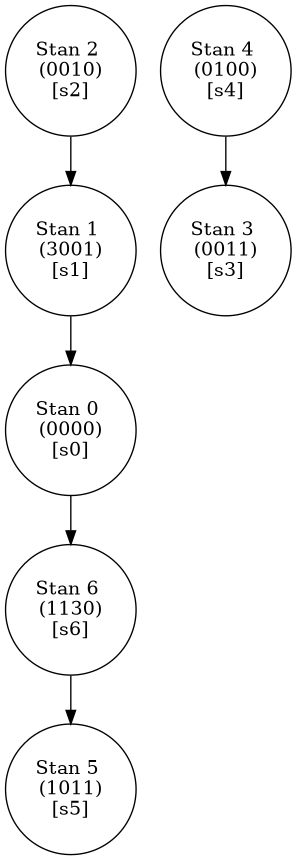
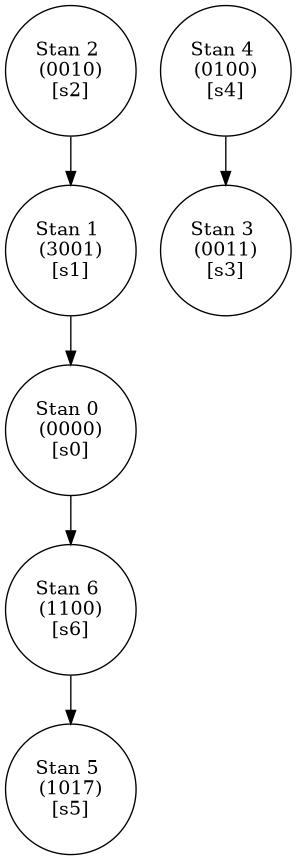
  digraph {
    node [shape=circle]
-   n1 [label=<Stan 6 <br/>(1130)<br/>[s6]>]
-   n2 [label=<Stan 5 <br/>(1011)<br/>[s5]>]
+   n1 [label=<Stan 6 <br/>(1100)<br/>[s6]>]
+   n2 [label=<Stan 5 <br/>(1017)<br/>[s5]>]
    n3 [label=<Stan 4 <br/>(0100)<br/>[s4]>]
    n4 [label=<Stan 3 <br/>(0011)<br/>[s3]>]
    n5 [label=<Stan 2 <br/>(0010)<br/>[s2]>]
    n6 [label=<Stan 1 <br/>(3001)<br/>[s1]>]
    n7 [label=<Stan 0 <br/>(0000)<br/>[s0]>]
    n1 -> n2
    n3 -> n4
    n5 -> n6
    n6 -> n7
    n7 -> n1
  }
